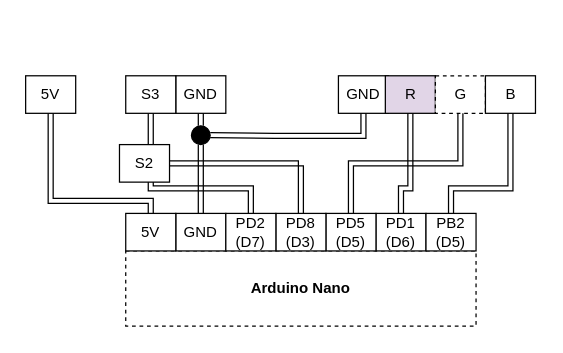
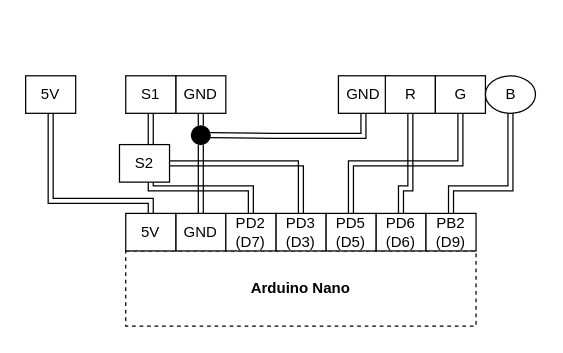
  <mxCell id="0" />
  <mxCell id="1" parent="0" />
  <mxCell id="2" value="" style="group" vertex="1" connectable="0" parent="1"><mxGeometry x="270" y="20" width="157.5" height="70" as="geometry" /></mxCell>
  <mxCell id="3" value="GND" style="rounded=0;whiteSpace=wrap;html=1;" vertex="1" parent="2"><mxGeometry y="40" width="40" height="30" as="geometry" /></mxCell>
- <mxCell id="4" value="R" style="rounded=0;whiteSpace=wrap;html=1;fillColor=#e1d5e7;" vertex="1" parent="2"><mxGeometry x="37.5" y="40" width="40" height="30" as="geometry" /></mxCell>
- <mxCell id="5" value="G" style="rounded=0;whiteSpace=wrap;html=1;dashed=1;" vertex="1" parent="2"><mxGeometry x="77.5" y="40" width="40" height="30" as="geometry" /></mxCell>
- <mxCell id="6" value="B" style="rounded=0;whiteSpace=wrap;html=1;" vertex="1" parent="2"><mxGeometry x="117.5" y="40" width="40" height="30" as="geometry" /></mxCell>
+ <mxCell id="4" value="R" style="rounded=0;whiteSpace=wrap;html=1;" vertex="1" parent="2"><mxGeometry x="37.5" y="40" width="40" height="30" as="geometry" /></mxCell>
+ <mxCell id="5" value="G" style="rounded=0;whiteSpace=wrap;html=1;" vertex="1" parent="2"><mxGeometry x="77.5" y="40" width="40" height="30" as="geometry" /></mxCell>
+ <mxCell id="6" value="B" style="ellipse;whiteSpace=wrap;html=1;" vertex="1" parent="2"><mxGeometry x="117.5" y="40" width="40" height="30" as="geometry" /></mxCell>
  <mxCell id="7" style="edgeStyle=orthogonalEdgeStyle;rounded=0;orthogonalLoop=1;jettySize=auto;html=1;entryX=0.5;entryY=0;entryDx=0;entryDy=0;shape=link;" edge="1" parent="1" source="8" target="25"><mxGeometry relative="1" as="geometry" /></mxCell>
  <mxCell id="8" value="GND" style="rounded=0;whiteSpace=wrap;html=1;" vertex="1" parent="1"><mxGeometry x="140" y="60" width="40" height="30" as="geometry" /></mxCell>
  <mxCell id="9" style="edgeStyle=orthogonalEdgeStyle;rounded=0;orthogonalLoop=1;jettySize=auto;html=1;entryX=0.5;entryY=0;entryDx=0;entryDy=0;endArrow=none;endFill=0;shape=link;" edge="1" parent="1" source="10" target="23"><mxGeometry relative="1" as="geometry"><Array as="points"><mxPoint x="40" y="160" /><mxPoint x="120" y="160" /></Array></mxGeometry></mxCell>
  <mxCell id="10" value="5V" style="rounded=0;whiteSpace=wrap;html=1;" vertex="1" parent="1"><mxGeometry x="20" y="60" width="40" height="30" as="geometry" /></mxCell>
  <mxCell id="11" style="edgeStyle=orthogonalEdgeStyle;rounded=0;orthogonalLoop=1;jettySize=auto;html=1;entryX=0.5;entryY=0;entryDx=0;entryDy=0;shape=link;" edge="1" parent="1" source="12" target="22"><mxGeometry relative="1" as="geometry"><Array as="points"><mxPoint x="120" y="150" /><mxPoint x="200" y="150" /></Array></mxGeometry></mxCell>
- <mxCell id="12" value="S3" style="rounded=0;whiteSpace=wrap;html=1;" vertex="1" parent="1"><mxGeometry x="100" y="60" width="40" height="30" as="geometry" /></mxCell>
+ <mxCell id="12" value="S1" style="rounded=0;whiteSpace=wrap;html=1;" vertex="1" parent="1"><mxGeometry x="100" y="60" width="40" height="30" as="geometry" /></mxCell>
  <mxCell id="13" style="edgeStyle=orthogonalEdgeStyle;rounded=0;orthogonalLoop=1;jettySize=auto;html=1;entryX=0.5;entryY=0;entryDx=0;entryDy=0;shape=link;" edge="1" parent="1" source="14" target="21"><mxGeometry relative="1" as="geometry"><Array as="points"><mxPoint x="80" y="130" /><mxPoint x="240" y="130" /></Array></mxGeometry></mxCell>
  <mxCell id="14" value="S2" style="rounded=0;whiteSpace=wrap;html=1;" vertex="1" parent="1"><mxGeometry x="95" y="115" width="40" height="30" as="geometry" /></mxCell>
  <mxCell id="15" value="" style="group" vertex="1" connectable="0" parent="1"><mxGeometry x="100" y="170" width="280" height="90" as="geometry" /></mxCell>
  <mxCell id="16" value="&lt;b&gt;Arduino Nano&lt;/b&gt;" style="rounded=0;whiteSpace=wrap;html=1;dashed=1;" vertex="1" parent="15"><mxGeometry y="30" width="280" height="60" as="geometry" /></mxCell>
  <mxCell id="17" value="GND" style="rounded=0;whiteSpace=wrap;html=1;" vertex="1" parent="15"><mxGeometry x="40" width="40" height="30" as="geometry" /></mxCell>
- <mxCell id="18" value="PD1 (D6)" style="rounded=0;whiteSpace=wrap;html=1;" vertex="1" parent="15"><mxGeometry x="200" width="40" height="30" as="geometry" /></mxCell>
- <mxCell id="19" value="PB2 (D5)" style="rounded=0;whiteSpace=wrap;html=1;" vertex="1" parent="15"><mxGeometry x="240" width="40" height="30" as="geometry" /></mxCell>
+ <mxCell id="18" value="PD6 (D6)" style="rounded=0;whiteSpace=wrap;html=1;" vertex="1" parent="15"><mxGeometry x="200" width="40" height="30" as="geometry" /></mxCell>
+ <mxCell id="19" value="PB2 (D9)" style="rounded=0;whiteSpace=wrap;html=1;" vertex="1" parent="15"><mxGeometry x="240" width="40" height="30" as="geometry" /></mxCell>
  <mxCell id="20" value="PD5 (D5)" style="rounded=0;whiteSpace=wrap;html=1;" vertex="1" parent="15"><mxGeometry x="160" width="40" height="30" as="geometry" /></mxCell>
- <mxCell id="21" value="PD8 (D3)" style="rounded=0;whiteSpace=wrap;html=1;" vertex="1" parent="15"><mxGeometry x="120" width="40" height="30" as="geometry" /></mxCell>
+ <mxCell id="21" value="PD3 (D3)" style="rounded=0;whiteSpace=wrap;html=1;" vertex="1" parent="15"><mxGeometry x="120" width="40" height="30" as="geometry" /></mxCell>
  <mxCell id="22" value="PD2 (D7)" style="rounded=0;whiteSpace=wrap;html=1;" vertex="1" parent="15"><mxGeometry x="80" width="40" height="30" as="geometry" /></mxCell>
  <mxCell id="23" value="5V" style="rounded=0;whiteSpace=wrap;html=1;" vertex="1" parent="15"><mxGeometry width="40" height="30" as="geometry" /></mxCell>
  <mxCell id="24" style="edgeStyle=orthogonalEdgeStyle;rounded=0;orthogonalLoop=1;jettySize=auto;html=1;entryX=0.5;entryY=0;entryDx=0;entryDy=0;shape=link;" edge="1" parent="1" source="25" target="17"><mxGeometry relative="1" as="geometry" /></mxCell>
  <mxCell id="25" value="" style="ellipse;whiteSpace=wrap;html=1;gradientColor=none;fillColor=#000000;" vertex="1" parent="1"><mxGeometry x="152.5" y="100" width="15" height="15" as="geometry" /></mxCell>
  <mxCell id="26" style="edgeStyle=orthogonalEdgeStyle;rounded=0;orthogonalLoop=1;jettySize=auto;html=1;entryX=1;entryY=0.5;entryDx=0;entryDy=0;shape=link;" edge="1" parent="1" source="3" target="25"><mxGeometry relative="1" as="geometry"><Array as="points"><mxPoint x="290" y="108" /><mxPoint x="219" y="108" /></Array></mxGeometry></mxCell>
  <mxCell id="27" style="edgeStyle=orthogonalEdgeStyle;rounded=0;orthogonalLoop=1;jettySize=auto;html=1;entryX=0.5;entryY=0;entryDx=0;entryDy=0;shape=link;" edge="1" parent="1" source="6" target="19"><mxGeometry relative="1" as="geometry"><Array as="points"><mxPoint x="408" y="150" /><mxPoint x="360" y="150" /></Array></mxGeometry></mxCell>
  <mxCell id="28" style="edgeStyle=orthogonalEdgeStyle;rounded=0;orthogonalLoop=1;jettySize=auto;html=1;entryX=0.5;entryY=0;entryDx=0;entryDy=0;shape=link;" edge="1" parent="1" source="5" target="20"><mxGeometry relative="1" as="geometry"><Array as="points"><mxPoint x="368" y="130" /><mxPoint x="280" y="130" /></Array></mxGeometry></mxCell>
  <mxCell id="29" style="edgeStyle=orthogonalEdgeStyle;rounded=0;orthogonalLoop=1;jettySize=auto;html=1;entryX=0.5;entryY=0;entryDx=0;entryDy=0;shape=link;" edge="1" parent="1" source="4" target="18"><mxGeometry relative="1" as="geometry"><Array as="points"><mxPoint x="328" y="150" /><mxPoint x="320" y="150" /></Array></mxGeometry></mxCell>
